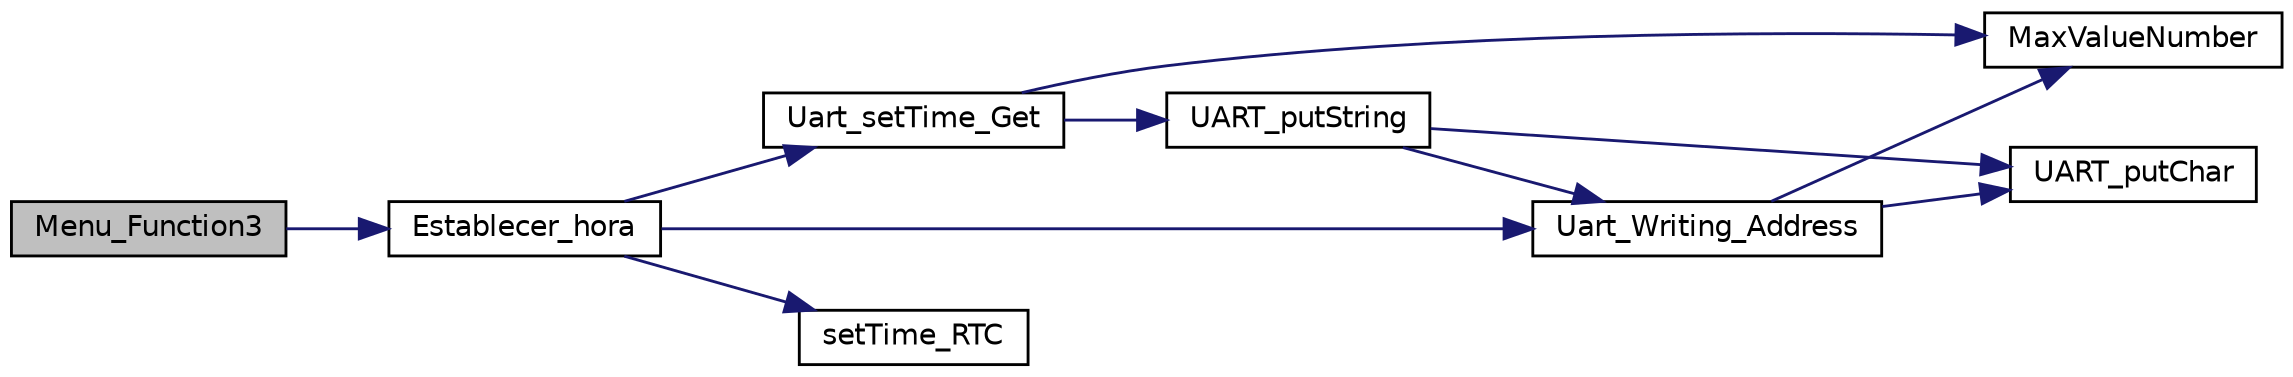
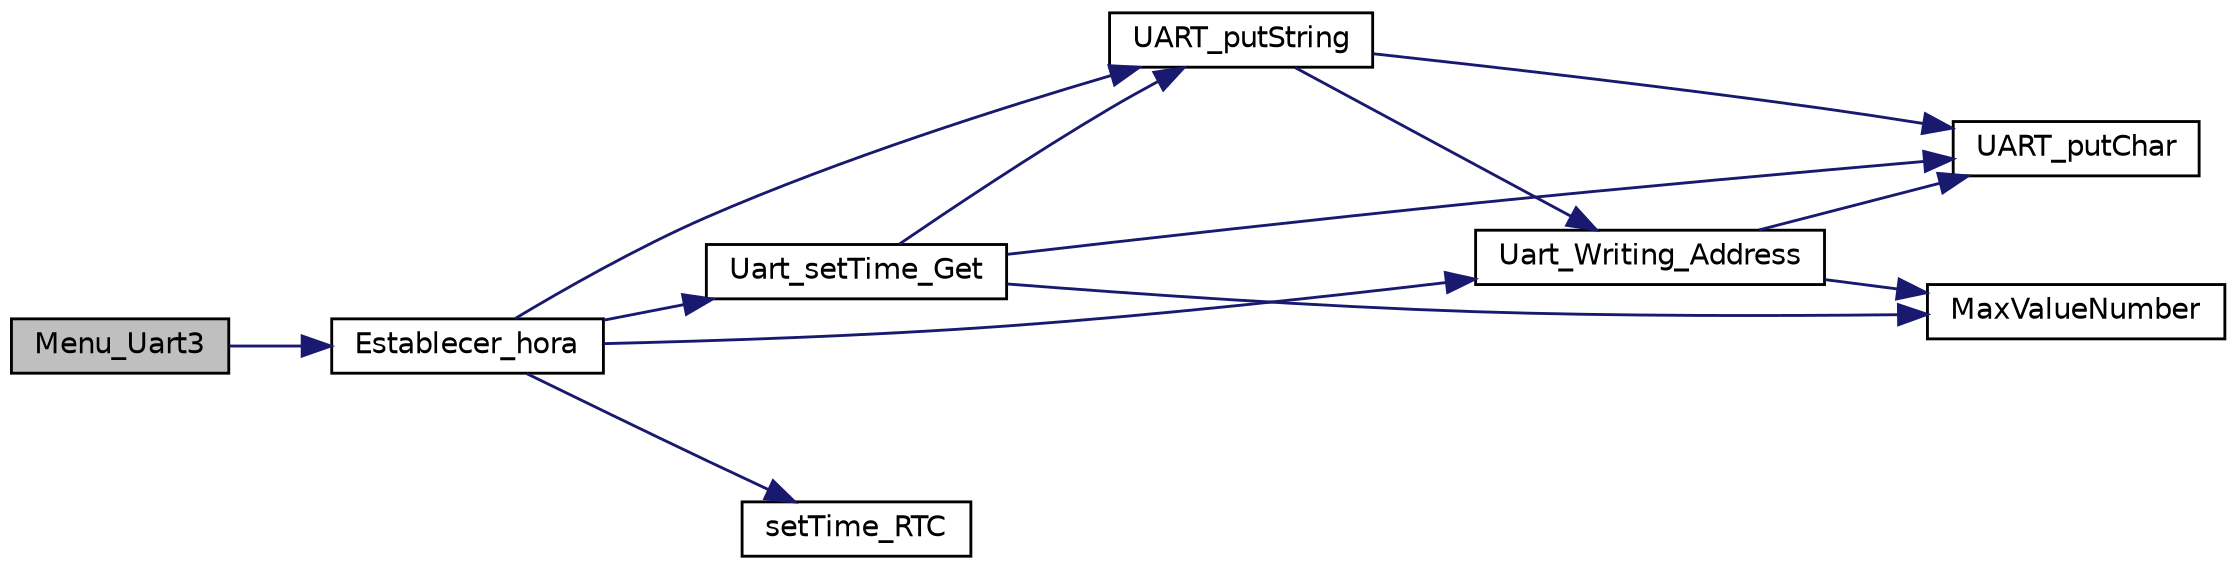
  digraph {
    rankdir=LR
    node [color=black fillcolor=white fontname=Helvetica fontsize=10 shape=record style=filled]
    edge [color=midnightblue fontname=Helvetica fontsize=10 labelfontname=Helvetica labelfontsize=10 style=solid]
-   n1 [fillcolor=grey75 fontcolor=black height=0.2 label=Menu_Function3 width=0.4]
+   n1 [fillcolor=grey75 fontcolor=black height=0.2 label=Menu_Uart3 width=0.4]
    n2 [height=0.2 label=Establecer_hora width=0.4]
    n3 [height=0.2 label=UART_putString width=0.4]
    n4 [height=0.2 label=Uart_setTime_Get width=0.4]
    n5 [height=0.2 label=setTime_RTC width=0.4]
    n6 [height=0.2 label=Uart_Writing_Address width=0.4]
    n7 [height=0.2 label=UART_putChar width=0.4]
    n8 [height=0.2 label=MaxValueNumber width=0.4]
    n1 -> n2
+   n2 -> n3
    n2 -> n4
    n2 -> n5
    n2 -> n6
    n3 -> n6
    n3 -> n7
    n4 -> n3
+   n4 -> n7
    n4 -> n8
    n6 -> n7
    n6 -> n8
  }
